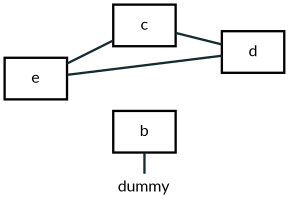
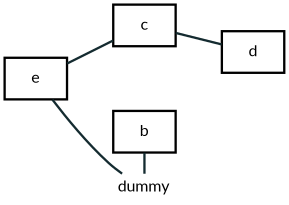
  digraph {
    autosize=true
    fontname=Lato
    rankdir=LR
    node [fontname=Lato penwidth=2 shape=box]
    edge [arrowhead=none color="#142b30" fontname=Lato penwidth=2]
    dummy [fixedsize=false height=0 shape=none width=0]
    b
    c
    d
    e
    subgraph sub_1 {
      rank=same
      dummy
      b
    }
    b -> dummy
    c -> d
-   e -> d
+   e -> dummy
    e -> c
  }
